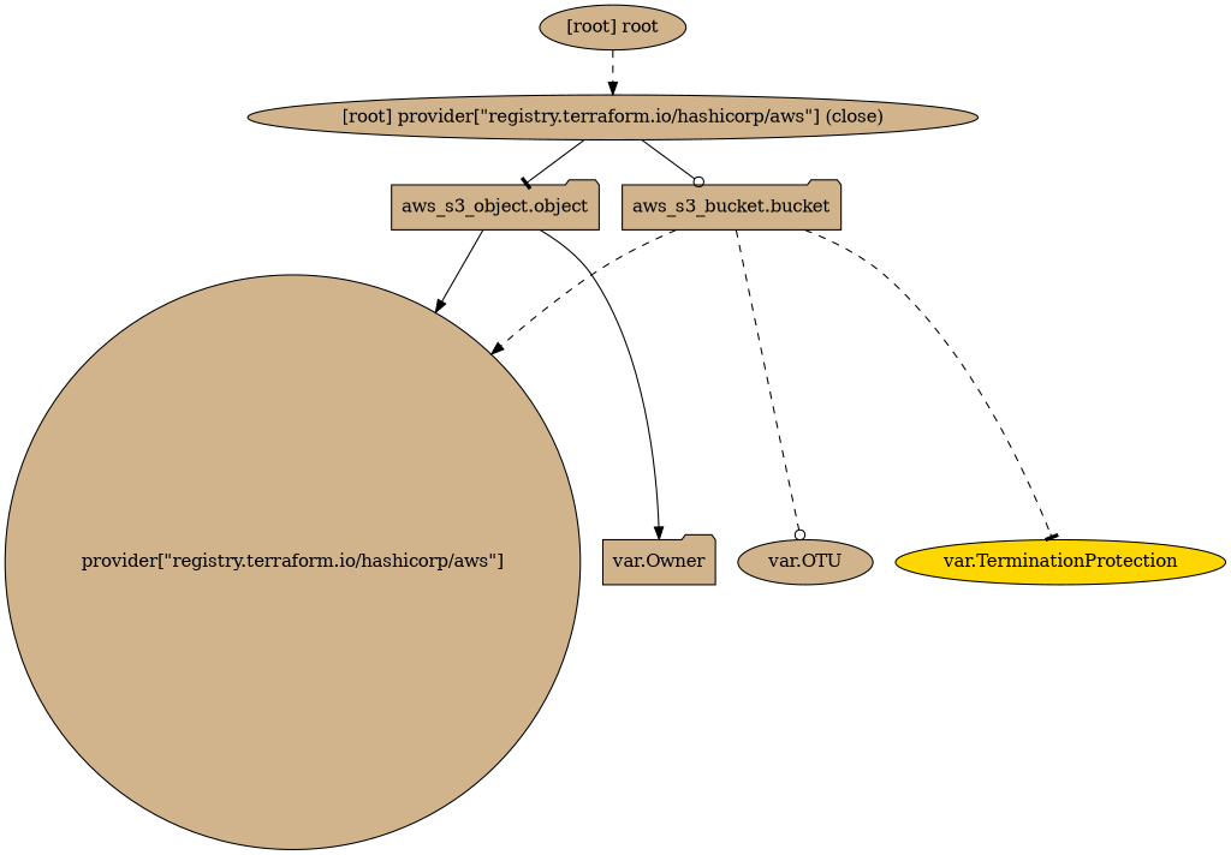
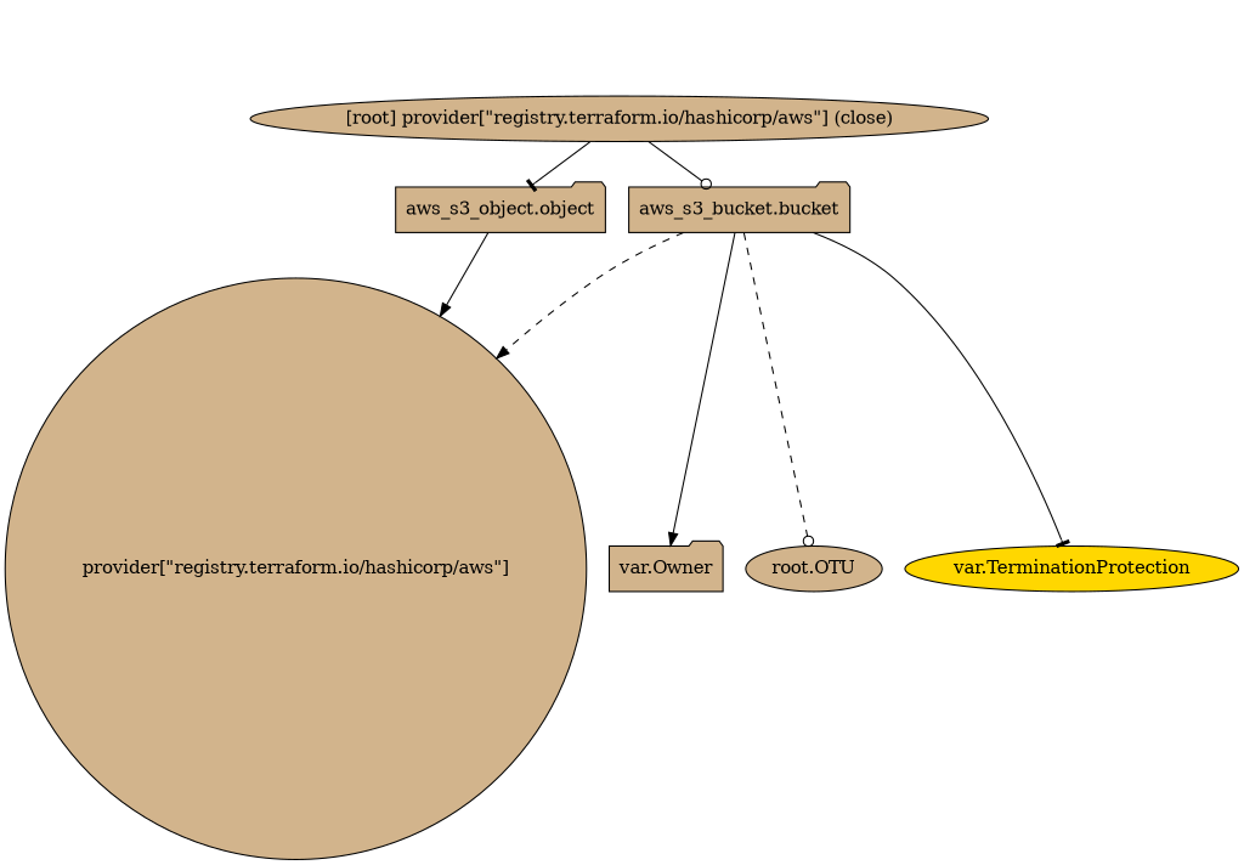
  digraph {
    compound=true
    newrank=true
    node [fillcolor=tan shape=ellipse style=filled]
    edge [arrowhead=normal style=solid]
    n1 [label="aws_s3_bucket.bucket" shape=folder]
    n2 [label="provider[\"registry.terraform.io/hashicorp/aws\"]" shape=circle]
-   n3 [label="var.OTU"]
+   n3 [label="root.OTU"]
    n4 [label="var.Owner" shape=folder]
    n5 [fillcolor=gold label="var.TerminationProtection"]
    n6 [label="aws_s3_object.object" shape=folder]
    "[root] provider[\"registry.terraform.io/hashicorp/aws\"] (close)"
-   "[root] root"
    subgraph sub_1 {
      n1
      n2
      n3
      n4
      n5
      n6
      "[root] provider[\"registry.terraform.io/hashicorp/aws\"] (close)"
-     "[root] root"
    }
    n1 -> n2 [style=dashed]
    n1 -> n3 [arrowhead=odot style=dashed]
-   n6 -> n4
-   n1 -> n5 [arrowhead=tee style=dashed]
+   n1 -> n4
+   n1 -> n5 [arrowhead=tee]
    n6 -> n2
    "[root] provider[\"registry.terraform.io/hashicorp/aws\"] (close)" -> n1 [arrowhead=odot]
    "[root] provider[\"registry.terraform.io/hashicorp/aws\"] (close)" -> n6 [arrowhead=tee]
-   "[root] root" -> "[root] provider[\"registry.terraform.io/hashicorp/aws\"] (close)" [style=dashed]
  }
